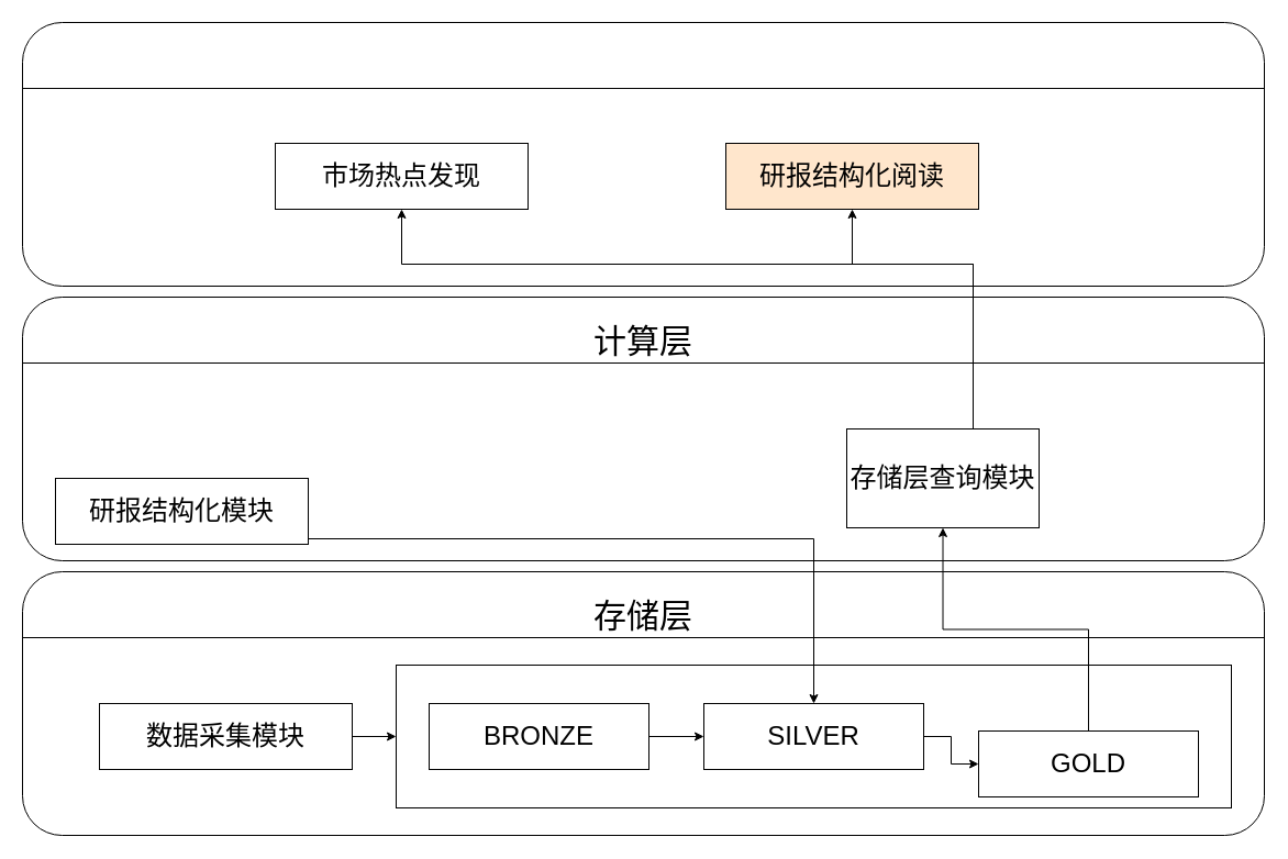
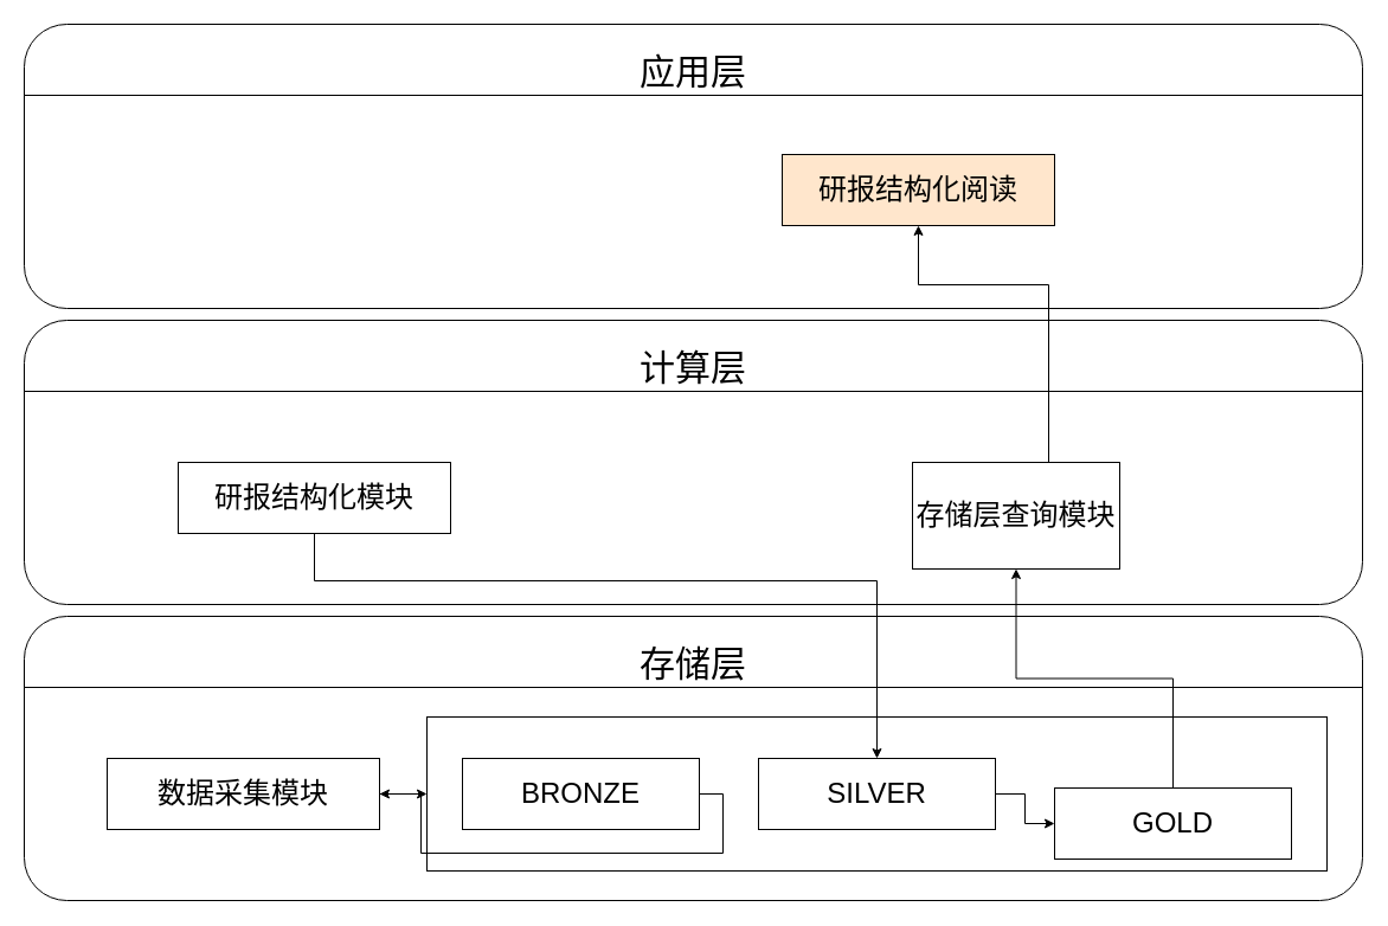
  <mxCell id="0" />
  <mxCell id="1" parent="0" />
  <mxCell id="2" value="" style="rounded=1;whiteSpace=wrap;html=1;" vertex="1" parent="1"><mxGeometry x="20" y="520" width="1130" height="240" as="geometry" /></mxCell>
  <mxCell id="3" value="&lt;font style=&quot;font-size: 30px&quot;&gt;存储层&lt;/font&gt;" style="text;html=1;strokeColor=none;fillColor=none;align=center;verticalAlign=middle;whiteSpace=wrap;rounded=0;" vertex="1" parent="1"><mxGeometry x="20" y="550" width="1130" height="20" as="geometry" /></mxCell>
  <mxCell id="4" value="" style="endArrow=none;html=1;exitX=0;exitY=0.25;exitDx=0;exitDy=0;entryX=1;entryY=0.25;entryDx=0;entryDy=0;" edge="1" parent="1" source="2" target="2"><mxGeometry width="50" height="50" relative="1" as="geometry"><mxPoint x="530" y="700" as="sourcePoint" /><mxPoint x="580" y="650" as="targetPoint" /></mxGeometry></mxCell>
  <mxCell id="5" value="" style="rounded=1;whiteSpace=wrap;html=1;" vertex="1" parent="1"><mxGeometry x="20" y="270" width="1130" height="240" as="geometry" /></mxCell>
  <mxCell id="6" value="&lt;font style=&quot;font-size: 30px&quot;&gt;计算层&lt;/font&gt;" style="text;html=1;strokeColor=none;fillColor=none;align=center;verticalAlign=middle;whiteSpace=wrap;rounded=0;" vertex="1" parent="1"><mxGeometry x="20" y="300" width="1130" height="20" as="geometry" /></mxCell>
  <mxCell id="7" value="" style="endArrow=none;html=1;exitX=0;exitY=0.25;exitDx=0;exitDy=0;entryX=1;entryY=0.25;entryDx=0;entryDy=0;" edge="1" parent="1" source="5" target="5"><mxGeometry width="50" height="50" relative="1" as="geometry"><mxPoint x="530" y="450" as="sourcePoint" /><mxPoint x="580" y="400" as="targetPoint" /></mxGeometry></mxCell>
  <mxCell id="8" value="" style="rounded=1;whiteSpace=wrap;html=1;" vertex="1" parent="1"><mxGeometry x="20" y="20" width="1130" height="240" as="geometry" /></mxCell>
+ <mxCell id="9" value="&lt;font style=&quot;font-size: 30px&quot;&gt;应用层&lt;/font&gt;" style="text;html=1;strokeColor=none;fillColor=none;align=center;verticalAlign=middle;whiteSpace=wrap;rounded=0;" vertex="1" parent="1"><mxGeometry x="20" y="50" width="1130" height="20" as="geometry" /></mxCell>
  <mxCell id="10" value="" style="endArrow=none;html=1;exitX=0;exitY=0.25;exitDx=0;exitDy=0;entryX=1;entryY=0.25;entryDx=0;entryDy=0;" edge="1" parent="1" source="8" target="8"><mxGeometry width="50" height="50" relative="1" as="geometry"><mxPoint x="530" y="200" as="sourcePoint" /><mxPoint x="580" y="150" as="targetPoint" /></mxGeometry></mxCell>
  <mxCell id="11" style="edgeStyle=orthogonalEdgeStyle;rounded=0;orthogonalLoop=1;jettySize=auto;html=1;exitX=1;exitY=0.5;exitDx=0;exitDy=0;entryX=0;entryY=0.5;entryDx=0;entryDy=0;" edge="1" parent="1" source="12" target="13"><mxGeometry relative="1" as="geometry" /></mxCell>
  <mxCell id="12" value="&lt;font style=&quot;font-size: 24px&quot;&gt;数据采集模块&lt;/font&gt;" style="rounded=0;whiteSpace=wrap;html=1;" vertex="1" parent="1"><mxGeometry x="90" y="640" width="230" height="60" as="geometry" /></mxCell>
  <mxCell id="13" value="" style="rounded=0;whiteSpace=wrap;html=1;" vertex="1" parent="1"><mxGeometry x="360" y="605" width="760" height="130" as="geometry" /></mxCell>
- <mxCell id="14" style="edgeStyle=orthogonalEdgeStyle;rounded=0;orthogonalLoop=1;jettySize=auto;html=1;exitX=1;exitY=0.5;exitDx=0;exitDy=0;" edge="1" parent="1" source="15" target="17"><mxGeometry relative="1" as="geometry" /></mxCell>
+ <mxCell id="14" style="edgeStyle=orthogonalEdgeStyle;rounded=0;orthogonalLoop=1;jettySize=auto;html=1;exitX=1;exitY=0.5;exitDx=0;exitDy=0;" edge="1" parent="1" source="15" target="12"><mxGeometry relative="1" as="geometry" /></mxCell>
  <mxCell id="15" value="&lt;font style=&quot;font-size: 24px&quot;&gt;BRONZE&lt;/font&gt;" style="rounded=0;whiteSpace=wrap;html=1;" vertex="1" parent="1"><mxGeometry x="390" y="640" width="200" height="60" as="geometry" /></mxCell>
  <mxCell id="16" style="edgeStyle=orthogonalEdgeStyle;rounded=0;orthogonalLoop=1;jettySize=auto;html=1;exitX=1;exitY=0.5;exitDx=0;exitDy=0;entryX=0;entryY=0.5;entryDx=0;entryDy=0;" edge="1" parent="1" source="17" target="19"><mxGeometry relative="1" as="geometry" /></mxCell>
  <mxCell id="17" value="&lt;span style=&quot;font-size: 24px&quot;&gt;SILVER&lt;/span&gt;" style="rounded=0;whiteSpace=wrap;html=1;" vertex="1" parent="1"><mxGeometry x="640" y="640" width="200" height="60" as="geometry" /></mxCell>
  <mxCell id="18" style="edgeStyle=orthogonalEdgeStyle;rounded=0;orthogonalLoop=1;jettySize=auto;html=1;exitX=0.5;exitY=0;exitDx=0;exitDy=0;" edge="1" parent="1" source="19" target="24"><mxGeometry relative="1" as="geometry" /></mxCell>
  <mxCell id="19" value="&lt;font style=&quot;font-size: 24px&quot;&gt;GOLD&lt;/font&gt;" style="rounded=0;whiteSpace=wrap;html=1;" vertex="1" parent="1"><mxGeometry x="890" y="665" width="200" height="60" as="geometry" /></mxCell>
  <mxCell id="20" style="edgeStyle=orthogonalEdgeStyle;rounded=0;orthogonalLoop=1;jettySize=auto;html=1;exitX=0.5;exitY=1;exitDx=0;exitDy=0;entryX=0.5;entryY=0;entryDx=0;entryDy=0;" edge="1" parent="1" source="21" target="17"><mxGeometry relative="1" as="geometry"><Array as="points"><mxPoint x="265" y="490" /><mxPoint x="740" y="490" /></Array></mxGeometry></mxCell>
- <mxCell id="21" value="&lt;span style=&quot;font-size: 24px&quot;&gt;研报结构化模块&lt;/span&gt;" style="rounded=0;whiteSpace=wrap;html=1;" vertex="1" parent="1"><mxGeometry x="50" y="435" width="230" height="60" as="geometry" /></mxCell>
+ <mxCell id="21" value="&lt;span style=&quot;font-size: 24px&quot;&gt;研报结构化模块&lt;/span&gt;" style="rounded=0;whiteSpace=wrap;html=1;" vertex="1" parent="1"><mxGeometry x="150" y="390" width="230" height="60" as="geometry" /></mxCell>
  <mxCell id="22" style="edgeStyle=orthogonalEdgeStyle;rounded=0;orthogonalLoop=1;jettySize=auto;html=1;exitX=0.5;exitY=0;exitDx=0;exitDy=0;" edge="1" parent="1" source="24" target="26"><mxGeometry relative="1" as="geometry"><Array as="points"><mxPoint x="885" y="240" /><mxPoint x="775" y="240" /></Array></mxGeometry></mxCell>
- <mxCell id="23" style="edgeStyle=orthogonalEdgeStyle;rounded=0;orthogonalLoop=1;jettySize=auto;html=1;exitX=0.5;exitY=0;exitDx=0;exitDy=0;" edge="1" parent="1" source="24" target="25"><mxGeometry relative="1" as="geometry"><Array as="points"><mxPoint x="885" y="240" /><mxPoint x="365" y="240" /></Array></mxGeometry></mxCell>
  <mxCell id="24" value="&lt;span style=&quot;font-size: 24px&quot;&gt;存储层查询模块&lt;/span&gt;" style="rounded=0;whiteSpace=wrap;html=1;" vertex="1" parent="1"><mxGeometry x="770" y="390" width="175" height="90" as="geometry" /></mxCell>
- <mxCell id="25" value="&lt;span style=&quot;font-size: 24px&quot;&gt;市场热点发现&lt;/span&gt;" style="rounded=0;whiteSpace=wrap;html=1;" vertex="1" parent="1"><mxGeometry x="250" y="130" width="230" height="60" as="geometry" /></mxCell>
  <mxCell id="26" value="&lt;span style=&quot;font-size: 24px&quot;&gt;研报结构化阅读&lt;/span&gt;" style="rounded=0;whiteSpace=wrap;html=1;fillColor=#ffe6cc;" vertex="1" parent="1"><mxGeometry x="660" y="130" width="230" height="60" as="geometry" /></mxCell>
